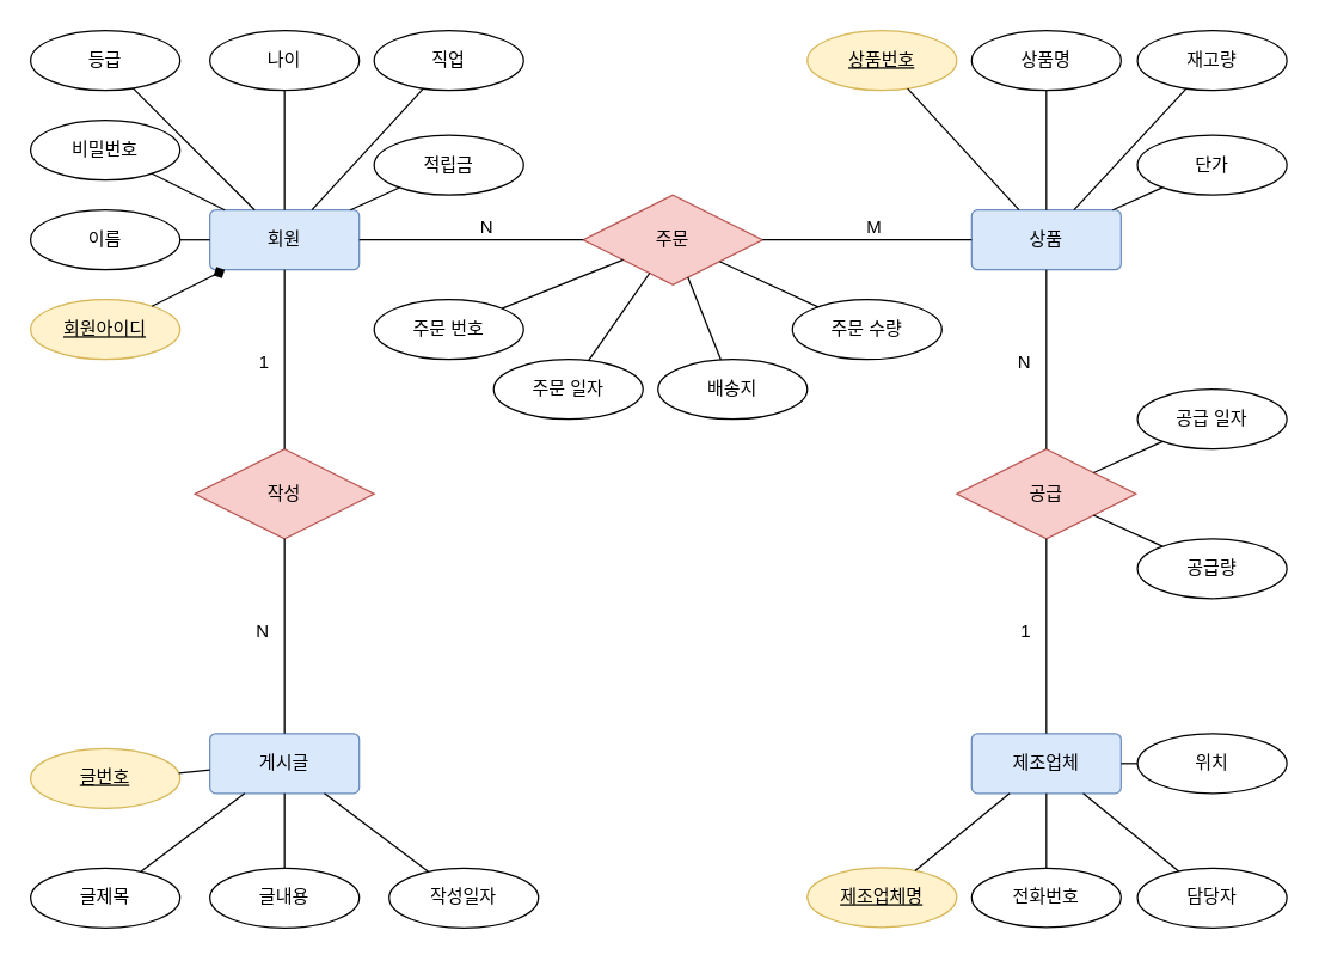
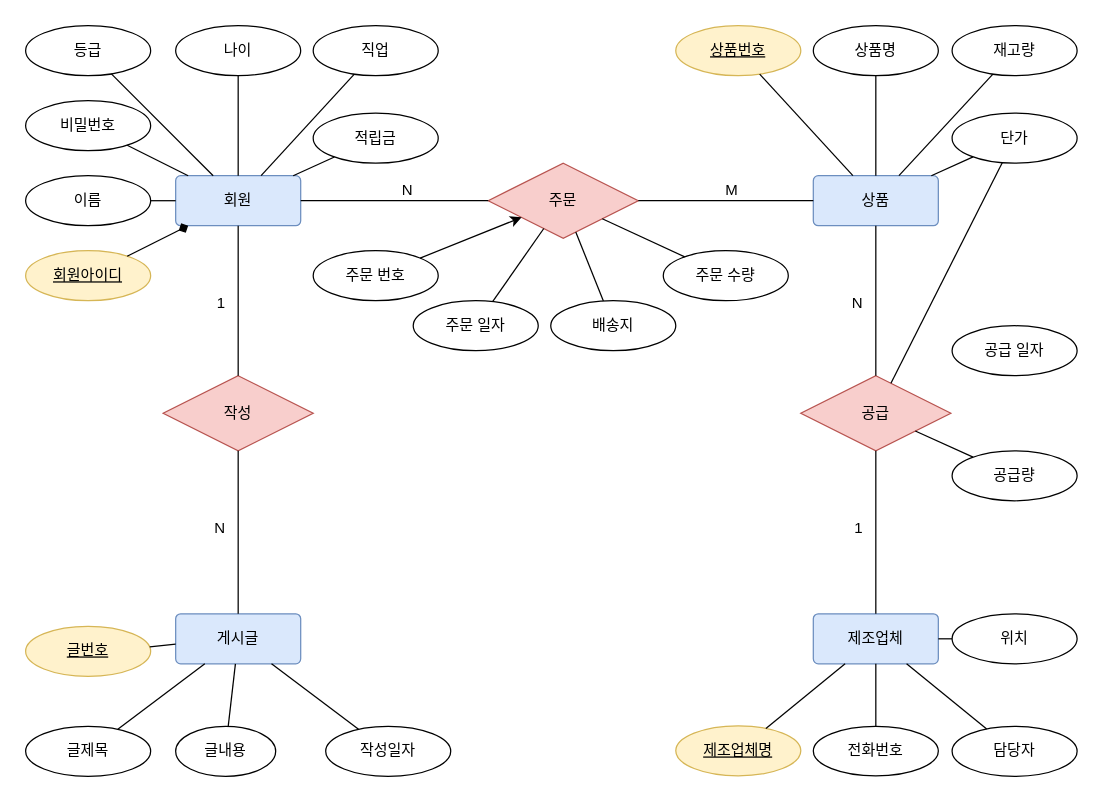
  <mxCell id="0" />
  <mxCell id="1" parent="0" />
  <mxCell id="2" value="상품" style="rounded=1;arcSize=10;whiteSpace=wrap;html=1;align=center;fillColor=#dae8fc;strokeColor=#6c8ebf;" parent="1" vertex="1"><mxGeometry x="650" y="140" width="100" height="40" as="geometry" /></mxCell>
  <mxCell id="3" value="회원" style="rounded=1;arcSize=10;whiteSpace=wrap;html=1;align=center;fillColor=#dae8fc;strokeColor=#6c8ebf;" parent="1" vertex="1"><mxGeometry x="140" y="140" width="100" height="40" as="geometry" /></mxCell>
  <mxCell id="4" value="제조업체" style="rounded=1;arcSize=10;whiteSpace=wrap;html=1;align=center;fillColor=#dae8fc;strokeColor=#6c8ebf;" parent="1" vertex="1"><mxGeometry x="650" y="490.41" width="100" height="40" as="geometry" /></mxCell>
  <mxCell id="5" value="게시글" style="rounded=1;arcSize=10;whiteSpace=wrap;html=1;align=center;fillColor=#dae8fc;strokeColor=#6c8ebf;" parent="1" vertex="1"><mxGeometry x="140" y="490.41" width="100" height="40" as="geometry" /></mxCell>
  <mxCell id="6" value="회원아이디" style="ellipse;whiteSpace=wrap;html=1;align=center;fontStyle=4;fillColor=#fff2cc;strokeColor=#d6b656;" parent="1" vertex="1"><mxGeometry x="20" y="200" width="100" height="40" as="geometry" /></mxCell>
  <mxCell id="7" value="비밀번호" style="ellipse;whiteSpace=wrap;html=1;align=center;" parent="1" vertex="1"><mxGeometry x="20" y="80" width="100" height="40" as="geometry" /></mxCell>
  <mxCell id="8" value="나이" style="ellipse;whiteSpace=wrap;html=1;align=center;" parent="1" vertex="1"><mxGeometry x="140" y="20" width="100" height="40" as="geometry" /></mxCell>
  <mxCell id="9" value="직업" style="ellipse;whiteSpace=wrap;html=1;align=center;" parent="1" vertex="1"><mxGeometry x="250" y="20" width="100" height="40" as="geometry" /></mxCell>
  <mxCell id="10" value="이름" style="ellipse;whiteSpace=wrap;html=1;align=center;" parent="1" vertex="1"><mxGeometry x="20" y="140" width="100" height="40" as="geometry" /></mxCell>
  <mxCell id="11" value="등급" style="ellipse;whiteSpace=wrap;html=1;align=center;" parent="1" vertex="1"><mxGeometry x="20" y="20" width="100" height="40" as="geometry" /></mxCell>
  <mxCell id="12" value="적립금" style="ellipse;whiteSpace=wrap;html=1;align=center;" parent="1" vertex="1"><mxGeometry x="250" y="90" width="100" height="40" as="geometry" /></mxCell>
  <mxCell id="13" value="" style="endArrow=none;html=1;rounded=0;" parent="1" source="7" target="3" edge="1"><mxGeometry relative="1" as="geometry"><mxPoint x="260" y="360" as="sourcePoint" /><mxPoint x="420" y="360" as="targetPoint" /></mxGeometry></mxCell>
  <mxCell id="14" value="" style="endArrow=diamond;html=1;rounded=0;" parent="1" source="6" target="3" edge="1"><mxGeometry relative="1" as="geometry"><mxPoint x="260" y="360" as="sourcePoint" /><mxPoint x="420" y="360" as="targetPoint" /></mxGeometry></mxCell>
  <mxCell id="15" value="" style="endArrow=none;html=1;rounded=0;" parent="1" source="9" target="3" edge="1"><mxGeometry relative="1" as="geometry"><mxPoint x="260" y="360" as="sourcePoint" /><mxPoint x="420" y="360" as="targetPoint" /></mxGeometry></mxCell>
  <mxCell id="16" value="" style="endArrow=none;html=1;rounded=0;" parent="1" source="11" target="3" edge="1"><mxGeometry relative="1" as="geometry"><mxPoint x="260" y="360" as="sourcePoint" /><mxPoint x="420" y="360" as="targetPoint" /></mxGeometry></mxCell>
  <mxCell id="17" value="" style="endArrow=none;html=1;rounded=0;" parent="1" source="3" target="10" edge="1"><mxGeometry relative="1" as="geometry"><mxPoint x="260" y="360" as="sourcePoint" /><mxPoint x="420" y="360" as="targetPoint" /></mxGeometry></mxCell>
  <mxCell id="18" value="" style="endArrow=none;html=1;rounded=0;" parent="1" source="3" target="12" edge="1"><mxGeometry relative="1" as="geometry"><mxPoint x="260" y="360" as="sourcePoint" /><mxPoint x="420" y="360" as="targetPoint" /></mxGeometry></mxCell>
  <mxCell id="19" value="단가" style="ellipse;whiteSpace=wrap;html=1;align=center;" parent="1" vertex="1"><mxGeometry x="761" y="90" width="100" height="40" as="geometry" /></mxCell>
  <mxCell id="20" value="재고량" style="ellipse;whiteSpace=wrap;html=1;align=center;" parent="1" vertex="1"><mxGeometry x="761" y="20" width="100" height="40" as="geometry" /></mxCell>
  <mxCell id="21" value="상품명" style="ellipse;whiteSpace=wrap;html=1;align=center;" parent="1" vertex="1"><mxGeometry x="650" y="20" width="100" height="40" as="geometry" /></mxCell>
  <mxCell id="22" value="상품번호" style="ellipse;whiteSpace=wrap;html=1;align=center;fontStyle=4;fillColor=#fff2cc;strokeColor=#d6b656;" parent="1" vertex="1"><mxGeometry x="540" y="20" width="100" height="40" as="geometry" /></mxCell>
  <mxCell id="23" value="" style="endArrow=none;html=1;rounded=0;" parent="1" source="21" target="2" edge="1"><mxGeometry relative="1" as="geometry"><mxPoint x="570" y="250" as="sourcePoint" /><mxPoint x="630" y="360" as="targetPoint" /></mxGeometry></mxCell>
  <mxCell id="24" value="" style="endArrow=none;html=1;rounded=0;" parent="1" source="2" target="19" edge="1"><mxGeometry relative="1" as="geometry"><mxPoint x="470" y="360" as="sourcePoint" /><mxPoint x="550" y="360" as="targetPoint" /></mxGeometry></mxCell>
  <mxCell id="25" value="" style="endArrow=none;html=1;rounded=0;" parent="1" source="22" target="2" edge="1"><mxGeometry relative="1" as="geometry"><mxPoint x="470" y="360" as="sourcePoint" /><mxPoint x="630" y="360" as="targetPoint" /></mxGeometry></mxCell>
  <mxCell id="26" value="" style="endArrow=none;html=1;rounded=0;" parent="1" source="2" target="20" edge="1"><mxGeometry relative="1" as="geometry"><mxPoint x="470" y="360" as="sourcePoint" /><mxPoint x="630" y="360" as="targetPoint" /></mxGeometry></mxCell>
  <mxCell id="27" value="제조업체명" style="ellipse;whiteSpace=wrap;html=1;align=center;fontStyle=4;fillColor=#fff2cc;strokeColor=#d6b656;" parent="1" vertex="1"><mxGeometry x="540" y="580" width="100" height="40" as="geometry" /></mxCell>
  <mxCell id="28" value="위치" style="ellipse;whiteSpace=wrap;html=1;align=center;" parent="1" vertex="1"><mxGeometry x="761" y="490.41" width="100" height="40" as="geometry" /></mxCell>
  <mxCell id="29" value="전화번호" style="ellipse;whiteSpace=wrap;html=1;align=center;" parent="1" vertex="1"><mxGeometry x="650" y="580.41" width="100" height="39.59" as="geometry" /></mxCell>
  <mxCell id="30" value="담당자" style="ellipse;whiteSpace=wrap;html=1;align=center;" parent="1" vertex="1"><mxGeometry x="761" y="580.41" width="100" height="40" as="geometry" /></mxCell>
  <mxCell id="31" value="" style="endArrow=none;html=1;rounded=0;" parent="1" source="27" target="4" edge="1"><mxGeometry relative="1" as="geometry"><mxPoint x="470" y="460.41" as="sourcePoint" /><mxPoint x="630" y="460.41" as="targetPoint" /></mxGeometry></mxCell>
  <mxCell id="32" value="" style="endArrow=none;html=1;rounded=0;" parent="1" source="4" target="28" edge="1"><mxGeometry relative="1" as="geometry"><mxPoint x="470" y="460.41" as="sourcePoint" /><mxPoint x="630" y="460.41" as="targetPoint" /></mxGeometry></mxCell>
  <mxCell id="33" value="" style="endArrow=none;html=1;rounded=0;" parent="1" source="4" target="30" edge="1"><mxGeometry relative="1" as="geometry"><mxPoint x="470" y="460.41" as="sourcePoint" /><mxPoint x="630" y="460.41" as="targetPoint" /></mxGeometry></mxCell>
  <mxCell id="34" value="" style="endArrow=none;html=1;rounded=0;" parent="1" source="29" target="4" edge="1"><mxGeometry relative="1" as="geometry"><mxPoint x="470" y="460.41" as="sourcePoint" /><mxPoint x="630" y="460.41" as="targetPoint" /></mxGeometry></mxCell>
  <mxCell id="35" value="글번호" style="ellipse;whiteSpace=wrap;html=1;align=center;fontStyle=4;fillColor=#fff2cc;strokeColor=#d6b656;" parent="1" vertex="1"><mxGeometry x="20" y="500.41" width="100" height="40" as="geometry" /></mxCell>
  <mxCell id="36" value="글제목" style="ellipse;whiteSpace=wrap;html=1;align=center;" parent="1" vertex="1"><mxGeometry x="20" y="580.41" width="100" height="40" as="geometry" /></mxCell>
- <mxCell id="37" value="글내용" style="ellipse;whiteSpace=wrap;html=1;align=center;" parent="1" vertex="1"><mxGeometry x="140" y="580.41" width="100" height="40" as="geometry" /></mxCell>
+ <mxCell id="37" value="글내용" style="ellipse;whiteSpace=wrap;html=1;align=center;" parent="1" vertex="1"><mxGeometry x="140" y="580.41" width="80" height="40" as="geometry" /></mxCell>
  <mxCell id="38" value="작성일자" style="ellipse;whiteSpace=wrap;html=1;align=center;" parent="1" vertex="1"><mxGeometry x="260" y="580.41" width="100" height="40" as="geometry" /></mxCell>
  <mxCell id="39" value="" style="endArrow=none;html=1;rounded=0;" parent="1" source="35" target="5" edge="1"><mxGeometry relative="1" as="geometry"><mxPoint x="100" y="460.41" as="sourcePoint" /><mxPoint x="260" y="460.41" as="targetPoint" /></mxGeometry></mxCell>
  <mxCell id="40" value="" style="endArrow=none;html=1;rounded=0;" parent="1" source="36" target="5" edge="1"><mxGeometry relative="1" as="geometry"><mxPoint x="100" y="460.41" as="sourcePoint" /><mxPoint x="260" y="460.41" as="targetPoint" /></mxGeometry></mxCell>
  <mxCell id="41" value="" style="endArrow=none;html=1;rounded=0;" parent="1" source="37" target="5" edge="1"><mxGeometry relative="1" as="geometry"><mxPoint x="100" y="460.41" as="sourcePoint" /><mxPoint x="260" y="460.41" as="targetPoint" /></mxGeometry></mxCell>
  <mxCell id="42" value="" style="endArrow=none;html=1;rounded=0;" parent="1" source="38" target="5" edge="1"><mxGeometry relative="1" as="geometry"><mxPoint x="100" y="460.41" as="sourcePoint" /><mxPoint x="260" y="460.41" as="targetPoint" /></mxGeometry></mxCell>
  <mxCell id="43" value="작성" style="shape=rhombus;perimeter=rhombusPerimeter;whiteSpace=wrap;html=1;align=center;fillColor=#f8cecc;strokeColor=#b85450;" parent="1" vertex="1"><mxGeometry x="130" y="300" width="120" height="60" as="geometry" /></mxCell>
  <mxCell id="44" value="" style="endArrow=none;html=1;rounded=0;" parent="1" source="3" target="43" edge="1"><mxGeometry relative="1" as="geometry"><mxPoint x="350" y="360" as="sourcePoint" /><mxPoint x="510" y="360" as="targetPoint" /></mxGeometry></mxCell>
  <mxCell id="45" value="N" style="resizable=0;html=1;align=right;verticalAlign=bottom;" parent="44" connectable="0" vertex="1"><mxGeometry x="1" relative="1" as="geometry"><mxPoint x="-10" y="130" as="offset" /></mxGeometry></mxCell>
  <mxCell id="46" value="" style="endArrow=none;html=1;rounded=0;" parent="1" source="5" target="43" edge="1"><mxGeometry relative="1" as="geometry"><mxPoint x="350" y="360" as="sourcePoint" /><mxPoint x="510" y="360" as="targetPoint" /></mxGeometry></mxCell>
  <mxCell id="47" value="1" style="resizable=0;html=1;align=right;verticalAlign=bottom;" parent="46" connectable="0" vertex="1"><mxGeometry x="1" relative="1" as="geometry"><mxPoint x="-10" y="-110" as="offset" /></mxGeometry></mxCell>
  <mxCell id="48" value="주문" style="shape=rhombus;perimeter=rhombusPerimeter;whiteSpace=wrap;html=1;align=center;fillColor=#f8cecc;strokeColor=#b85450;" parent="1" vertex="1"><mxGeometry x="390" y="130" width="120" height="60" as="geometry" /></mxCell>
  <mxCell id="49" value="" style="endArrow=none;html=1;rounded=0;" parent="1" source="3" target="8" edge="1"><mxGeometry relative="1" as="geometry"><mxPoint x="350" y="360" as="sourcePoint" /><mxPoint x="510" y="360" as="targetPoint" /></mxGeometry></mxCell>
  <mxCell id="50" value="" style="endArrow=none;html=1;rounded=0;" parent="1" source="3" target="48" edge="1"><mxGeometry relative="1" as="geometry"><mxPoint x="350" y="360" as="sourcePoint" /><mxPoint x="510" y="360" as="targetPoint" /></mxGeometry></mxCell>
  <mxCell id="51" value="M" style="resizable=0;html=1;align=right;verticalAlign=bottom;" parent="50" connectable="0" vertex="1"><mxGeometry x="1" relative="1" as="geometry"><mxPoint x="200" as="offset" /></mxGeometry></mxCell>
  <mxCell id="52" value="" style="endArrow=none;html=1;rounded=0;" parent="1" source="48" target="2" edge="1"><mxGeometry relative="1" as="geometry"><mxPoint x="570" y="160" as="sourcePoint" /><mxPoint x="620" y="360" as="targetPoint" /></mxGeometry></mxCell>
  <mxCell id="53" value="N" style="resizable=0;html=1;align=right;verticalAlign=bottom;" parent="52" connectable="0" vertex="1"><mxGeometry x="1" relative="1" as="geometry"><mxPoint x="-320" as="offset" /></mxGeometry></mxCell>
  <mxCell id="54" value="공급" style="shape=rhombus;perimeter=rhombusPerimeter;whiteSpace=wrap;html=1;align=center;fillColor=#f8cecc;strokeColor=#b85450;" parent="1" vertex="1"><mxGeometry x="640" y="300" width="120" height="60" as="geometry" /></mxCell>
  <mxCell id="55" value="" style="endArrow=none;html=1;rounded=0;" parent="1" source="2" target="54" edge="1"><mxGeometry relative="1" as="geometry"><mxPoint x="460" y="360" as="sourcePoint" /><mxPoint x="620" y="360" as="targetPoint" /></mxGeometry></mxCell>
  <mxCell id="56" value="1" style="resizable=0;html=1;align=right;verticalAlign=bottom;" parent="55" connectable="0" vertex="1"><mxGeometry x="1" relative="1" as="geometry"><mxPoint x="-10" y="130" as="offset" /></mxGeometry></mxCell>
  <mxCell id="57" value="" style="endArrow=none;html=1;rounded=0;" parent="1" source="4" target="54" edge="1"><mxGeometry relative="1" as="geometry"><mxPoint x="460" y="360" as="sourcePoint" /><mxPoint x="620" y="360" as="targetPoint" /></mxGeometry></mxCell>
  <mxCell id="58" value="N" style="resizable=0;html=1;align=right;verticalAlign=bottom;" parent="57" connectable="0" vertex="1"><mxGeometry x="1" relative="1" as="geometry"><mxPoint x="-10" y="-110" as="offset" /></mxGeometry></mxCell>
  <mxCell id="59" value="주문 번호" style="ellipse;whiteSpace=wrap;html=1;align=center;" parent="1" vertex="1"><mxGeometry x="250" y="200" width="100" height="40" as="geometry" /></mxCell>
  <mxCell id="60" value="주문 수량&lt;span style=&quot;color: rgba(0, 0, 0, 0); font-family: monospace; font-size: 0px; text-align: start;&quot;&gt;%3CmxGraphModel%3E%3Croot%3E%3CmxCell%20id%3D%220%22%2F%3E%3CmxCell%20id%3D%221%22%20parent%3D%220%22%2F%3E%3CmxCell%20id%3D%222%22%20value%3D%22%EC%A3%BC%EB%AC%B8%20%EB%B2%88%ED%98%B8%22%20style%3D%22ellipse%3BwhiteSpace%3Dwrap%3Bhtml%3D1%3Balign%3Dcenter%3B%22%20vertex%3D%221%22%20parent%3D%221%22%3E%3CmxGeometry%20x%3D%22250%22%20y%3D%22220%22%20width%3D%22100%22%20height%3D%2240%22%20as%3D%22geometry%22%2F%3E%3C%2FmxCell%3E%3C%2Froot%3E%3C%2FmxGraphModel%3E&lt;/span&gt;" style="ellipse;whiteSpace=wrap;html=1;align=center;" parent="1" vertex="1"><mxGeometry x="530" y="200" width="100" height="40" as="geometry" /></mxCell>
  <mxCell id="61" value="배송지" style="ellipse;whiteSpace=wrap;html=1;align=center;" parent="1" vertex="1"><mxGeometry x="440" y="240" width="100" height="40" as="geometry" /></mxCell>
  <mxCell id="62" value="주문 일자" style="ellipse;whiteSpace=wrap;html=1;align=center;" parent="1" vertex="1"><mxGeometry x="330" y="240" width="100" height="40" as="geometry" /></mxCell>
- <mxCell id="63" value="" style="endArrow=none;html=1;rounded=0;" parent="1" source="59" target="48" edge="1"><mxGeometry relative="1" as="geometry"><mxPoint x="300" y="300" as="sourcePoint" /><mxPoint x="460" y="300" as="targetPoint" /></mxGeometry></mxCell>
+ <mxCell id="63" value="" style="endArrow=classic;html=1;rounded=0;" parent="1" source="59" target="48" edge="1"><mxGeometry relative="1" as="geometry"><mxPoint x="300" y="300" as="sourcePoint" /><mxPoint x="460" y="300" as="targetPoint" /></mxGeometry></mxCell>
  <mxCell id="64" value="" style="endArrow=none;html=1;rounded=0;" parent="1" source="62" target="48" edge="1"><mxGeometry relative="1" as="geometry"><mxPoint x="329.535" y="213.862" as="sourcePoint" /><mxPoint x="381.304" y="185.652" as="targetPoint" /></mxGeometry></mxCell>
  <mxCell id="65" value="" style="endArrow=none;html=1;rounded=0;" parent="1" source="61" target="48" edge="1"><mxGeometry relative="1" as="geometry"><mxPoint x="339.535" y="223.862" as="sourcePoint" /><mxPoint x="391.304" y="195.652" as="targetPoint" /></mxGeometry></mxCell>
  <mxCell id="66" value="" style="endArrow=none;html=1;rounded=0;" parent="1" source="60" target="48" edge="1"><mxGeometry relative="1" as="geometry"><mxPoint x="349.535" y="233.862" as="sourcePoint" /><mxPoint x="401.304" y="205.652" as="targetPoint" /></mxGeometry></mxCell>
  <mxCell id="67" value="공급 일자" style="ellipse;whiteSpace=wrap;html=1;align=center;" parent="1" vertex="1"><mxGeometry x="761" y="260" width="100" height="40" as="geometry" /></mxCell>
  <mxCell id="68" value="공급량" style="ellipse;whiteSpace=wrap;html=1;align=center;" parent="1" vertex="1"><mxGeometry x="761" y="360" width="100" height="40" as="geometry" /></mxCell>
- <mxCell id="69" value="" style="endArrow=none;html=1;rounded=0;" parent="1" source="54" target="67" edge="1"><mxGeometry relative="1" as="geometry"><mxPoint x="760" y="166.793" as="sourcePoint" /><mxPoint x="820.532" y="162.91" as="targetPoint" /></mxGeometry></mxCell>
+ <mxCell id="69" value="" style="endArrow=none;html=1;rounded=0;" parent="1" source="54" target="19" edge="1"><mxGeometry relative="1" as="geometry"><mxPoint x="760" y="166.793" as="sourcePoint" /><mxPoint x="820.532" y="162.91" as="targetPoint" /></mxGeometry></mxCell>
  <mxCell id="70" value="" style="endArrow=none;html=1;rounded=0;" parent="1" source="54" target="68" edge="1"><mxGeometry relative="1" as="geometry"><mxPoint x="746.868" y="328.434" as="sourcePoint" /><mxPoint x="830.423" y="302.222" as="targetPoint" /></mxGeometry></mxCell>
